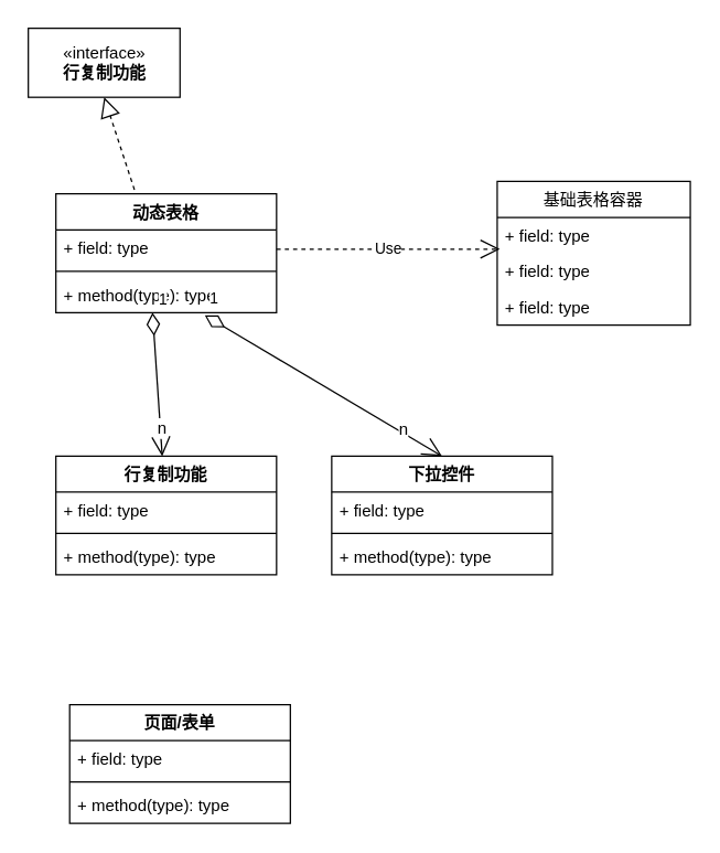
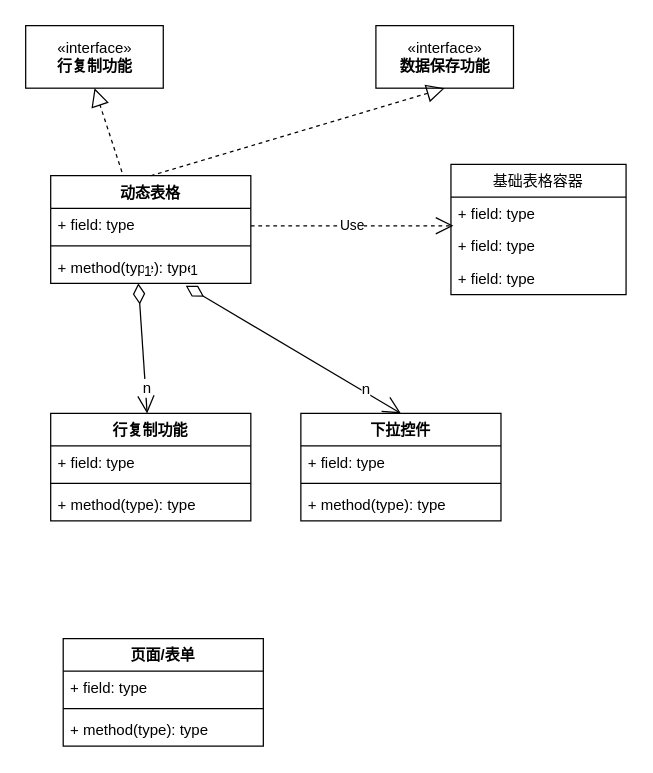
  <mxCell id="0" />
  <mxCell id="1" parent="0" />
  <mxCell id="2" value="动态表格" style="swimlane;fontStyle=1;align=center;verticalAlign=top;childLayout=stackLayout;horizontal=1;startSize=26;horizontalStack=0;resizeParent=1;resizeParentMax=0;resizeLast=0;collapsible=1;marginBottom=0;" vertex="1" parent="1"><mxGeometry x="40" y="140" width="160" height="86" as="geometry" /></mxCell>
  <mxCell id="3" value="+ field: type" style="text;strokeColor=none;fillColor=none;align=left;verticalAlign=top;spacingLeft=4;spacingRight=4;overflow=hidden;rotatable=0;points=[[0,0.5],[1,0.5]];portConstraint=eastwest;" vertex="1" parent="2"><mxGeometry y="26" width="160" height="26" as="geometry" /></mxCell>
  <mxCell id="4" value="" style="line;strokeWidth=1;fillColor=none;align=left;verticalAlign=middle;spacingTop=-1;spacingLeft=3;spacingRight=3;rotatable=0;labelPosition=right;points=[];portConstraint=eastwest;" vertex="1" parent="2"><mxGeometry y="52" width="160" height="8" as="geometry" /></mxCell>
  <mxCell id="5" value="+ method(type): type" style="text;strokeColor=none;fillColor=none;align=left;verticalAlign=top;spacingLeft=4;spacingRight=4;overflow=hidden;rotatable=0;points=[[0,0.5],[1,0.5]];portConstraint=eastwest;" vertex="1" parent="2"><mxGeometry y="60" width="160" height="26" as="geometry" /></mxCell>
  <mxCell id="6" value="基础表格容器" style="swimlane;fontStyle=0;childLayout=stackLayout;horizontal=1;startSize=26;fillColor=none;horizontalStack=0;resizeParent=1;resizeParentMax=0;resizeLast=0;collapsible=1;marginBottom=0;" vertex="1" parent="1"><mxGeometry x="360" y="131" width="140" height="104" as="geometry" /></mxCell>
  <mxCell id="7" value="+ field: type" style="text;strokeColor=none;fillColor=none;align=left;verticalAlign=top;spacingLeft=4;spacingRight=4;overflow=hidden;rotatable=0;points=[[0,0.5],[1,0.5]];portConstraint=eastwest;" vertex="1" parent="6"><mxGeometry y="26" width="140" height="26" as="geometry" /></mxCell>
  <mxCell id="8" value="+ field: type" style="text;strokeColor=none;fillColor=none;align=left;verticalAlign=top;spacingLeft=4;spacingRight=4;overflow=hidden;rotatable=0;points=[[0,0.5],[1,0.5]];portConstraint=eastwest;" vertex="1" parent="6"><mxGeometry y="52" width="140" height="26" as="geometry" /></mxCell>
  <mxCell id="9" value="+ field: type" style="text;strokeColor=none;fillColor=none;align=left;verticalAlign=top;spacingLeft=4;spacingRight=4;overflow=hidden;rotatable=0;points=[[0,0.5],[1,0.5]];portConstraint=eastwest;" vertex="1" parent="6"><mxGeometry y="78" width="140" height="26" as="geometry" /></mxCell>
  <mxCell id="10" value="Use" style="endArrow=open;endSize=12;dashed=1;html=1;entryX=0.014;entryY=-0.115;entryDx=0;entryDy=0;entryPerimeter=0;" edge="1" parent="1" target="8"><mxGeometry width="160" relative="1" as="geometry"><mxPoint x="200" y="180" as="sourcePoint" /><mxPoint x="360" y="180" as="targetPoint" /></mxGeometry></mxCell>
  <mxCell id="11" value="行复制功能" style="swimlane;fontStyle=1;align=center;verticalAlign=top;childLayout=stackLayout;horizontal=1;startSize=26;horizontalStack=0;resizeParent=1;resizeParentMax=0;resizeLast=0;collapsible=1;marginBottom=0;" vertex="1" parent="1"><mxGeometry x="40" y="330" width="160" height="86" as="geometry" /></mxCell>
  <mxCell id="12" value="+ field: type" style="text;strokeColor=none;fillColor=none;align=left;verticalAlign=top;spacingLeft=4;spacingRight=4;overflow=hidden;rotatable=0;points=[[0,0.5],[1,0.5]];portConstraint=eastwest;" vertex="1" parent="11"><mxGeometry y="26" width="160" height="26" as="geometry" /></mxCell>
  <mxCell id="13" value="" style="line;strokeWidth=1;fillColor=none;align=left;verticalAlign=middle;spacingTop=-1;spacingLeft=3;spacingRight=3;rotatable=0;labelPosition=right;points=[];portConstraint=eastwest;" vertex="1" parent="11"><mxGeometry y="52" width="160" height="8" as="geometry" /></mxCell>
  <mxCell id="14" value="+ method(type): type" style="text;strokeColor=none;fillColor=none;align=left;verticalAlign=top;spacingLeft=4;spacingRight=4;overflow=hidden;rotatable=0;points=[[0,0.5],[1,0.5]];portConstraint=eastwest;" vertex="1" parent="11"><mxGeometry y="60" width="160" height="26" as="geometry" /></mxCell>
  <mxCell id="15" value="下拉控件" style="swimlane;fontStyle=1;align=center;verticalAlign=top;childLayout=stackLayout;horizontal=1;startSize=26;horizontalStack=0;resizeParent=1;resizeParentMax=0;resizeLast=0;collapsible=1;marginBottom=0;" vertex="1" parent="1"><mxGeometry x="240" y="330" width="160" height="86" as="geometry" /></mxCell>
  <mxCell id="16" value="+ field: type" style="text;strokeColor=none;fillColor=none;align=left;verticalAlign=top;spacingLeft=4;spacingRight=4;overflow=hidden;rotatable=0;points=[[0,0.5],[1,0.5]];portConstraint=eastwest;" vertex="1" parent="15"><mxGeometry y="26" width="160" height="26" as="geometry" /></mxCell>
  <mxCell id="17" value="" style="line;strokeWidth=1;fillColor=none;align=left;verticalAlign=middle;spacingTop=-1;spacingLeft=3;spacingRight=3;rotatable=0;labelPosition=right;points=[];portConstraint=eastwest;" vertex="1" parent="15"><mxGeometry y="52" width="160" height="8" as="geometry" /></mxCell>
  <mxCell id="18" value="+ method(type): type" style="text;strokeColor=none;fillColor=none;align=left;verticalAlign=top;spacingLeft=4;spacingRight=4;overflow=hidden;rotatable=0;points=[[0,0.5],[1,0.5]];portConstraint=eastwest;" vertex="1" parent="15"><mxGeometry y="60" width="160" height="26" as="geometry" /></mxCell>
  <mxCell id="19" value="1" style="endArrow=open;html=1;endSize=12;startArrow=diamondThin;startSize=14;startFill=0;align=left;verticalAlign=bottom;exitX=0.438;exitY=1;exitDx=0;exitDy=0;exitPerimeter=0;" edge="1" parent="1" source="5" target="11"><mxGeometry x="-1" y="3" relative="1" as="geometry"><mxPoint x="100" y="260" as="sourcePoint" /><mxPoint x="260" y="260" as="targetPoint" /></mxGeometry></mxCell>
  <mxCell id="20" value="n" style="text;html=1;align=center;verticalAlign=middle;resizable=0;points=[];;labelBackgroundColor=#ffffff;" vertex="1" connectable="0" parent="19"><mxGeometry x="0.617" y="1" relative="1" as="geometry"><mxPoint as="offset" /></mxGeometry></mxCell>
  <mxCell id="21" value="1" style="endArrow=open;html=1;endSize=12;startArrow=diamondThin;startSize=14;startFill=0;align=left;verticalAlign=bottom;exitX=0.675;exitY=1.077;exitDx=0;exitDy=0;exitPerimeter=0;entryX=0.5;entryY=0;entryDx=0;entryDy=0;" edge="1" parent="1" source="5" target="15"><mxGeometry x="-1" y="3" relative="1" as="geometry"><mxPoint x="250" y="280" as="sourcePoint" /><mxPoint x="410" y="280" as="targetPoint" /></mxGeometry></mxCell>
  <mxCell id="22" value="n" style="text;html=1;align=center;verticalAlign=middle;resizable=0;points=[];;labelBackgroundColor=#ffffff;" vertex="1" connectable="0" parent="21"><mxGeometry x="0.662" y="2" relative="1" as="geometry"><mxPoint as="offset" /></mxGeometry></mxCell>
  <mxCell id="23" value="页面/表单" style="swimlane;fontStyle=1;align=center;verticalAlign=top;childLayout=stackLayout;horizontal=1;startSize=26;horizontalStack=0;resizeParent=1;resizeParentMax=0;resizeLast=0;collapsible=1;marginBottom=0;" vertex="1" parent="1"><mxGeometry x="50" y="510" width="160" height="86" as="geometry" /></mxCell>
  <mxCell id="24" value="+ field: type" style="text;strokeColor=none;fillColor=none;align=left;verticalAlign=top;spacingLeft=4;spacingRight=4;overflow=hidden;rotatable=0;points=[[0,0.5],[1,0.5]];portConstraint=eastwest;" vertex="1" parent="23"><mxGeometry y="26" width="160" height="26" as="geometry" /></mxCell>
  <mxCell id="25" value="" style="line;strokeWidth=1;fillColor=none;align=left;verticalAlign=middle;spacingTop=-1;spacingLeft=3;spacingRight=3;rotatable=0;labelPosition=right;points=[];portConstraint=eastwest;" vertex="1" parent="23"><mxGeometry y="52" width="160" height="8" as="geometry" /></mxCell>
  <mxCell id="26" value="+ method(type): type" style="text;strokeColor=none;fillColor=none;align=left;verticalAlign=top;spacingLeft=4;spacingRight=4;overflow=hidden;rotatable=0;points=[[0,0.5],[1,0.5]];portConstraint=eastwest;" vertex="1" parent="23"><mxGeometry y="60" width="160" height="26" as="geometry" /></mxCell>
  <mxCell id="27" value="«interface»&lt;br&gt;&lt;b&gt;行复制功能&lt;/b&gt;" style="html=1;" vertex="1" parent="1"><mxGeometry x="20" y="20" width="110" height="50" as="geometry" /></mxCell>
+ <mxCell id="28" value="«interface»&lt;br&gt;&lt;b&gt;数据保存功能&lt;/b&gt;" style="html=1;" vertex="1" parent="1"><mxGeometry x="300" y="20" width="110" height="50" as="geometry" /></mxCell>
  <mxCell id="29" value="" style="endArrow=block;dashed=1;endFill=0;endSize=12;html=1;exitX=0.356;exitY=-0.035;exitDx=0;exitDy=0;exitPerimeter=0;entryX=0.5;entryY=1;entryDx=0;entryDy=0;" edge="1" parent="1" source="2" target="27"><mxGeometry width="160" relative="1" as="geometry"><mxPoint x="0" y="120" as="sourcePoint" /><mxPoint x="160" y="120" as="targetPoint" /></mxGeometry></mxCell>
+ <mxCell id="30" value="" style="endArrow=block;dashed=1;endFill=0;endSize=12;html=1;exitX=0.5;exitY=0;exitDx=0;exitDy=0;entryX=0.5;entryY=1;entryDx=0;entryDy=0;" edge="1" parent="1" source="2" target="28"><mxGeometry width="160" relative="1" as="geometry"><mxPoint x="200" y="120" as="sourcePoint" /><mxPoint x="360" y="120" as="targetPoint" /></mxGeometry></mxCell>
